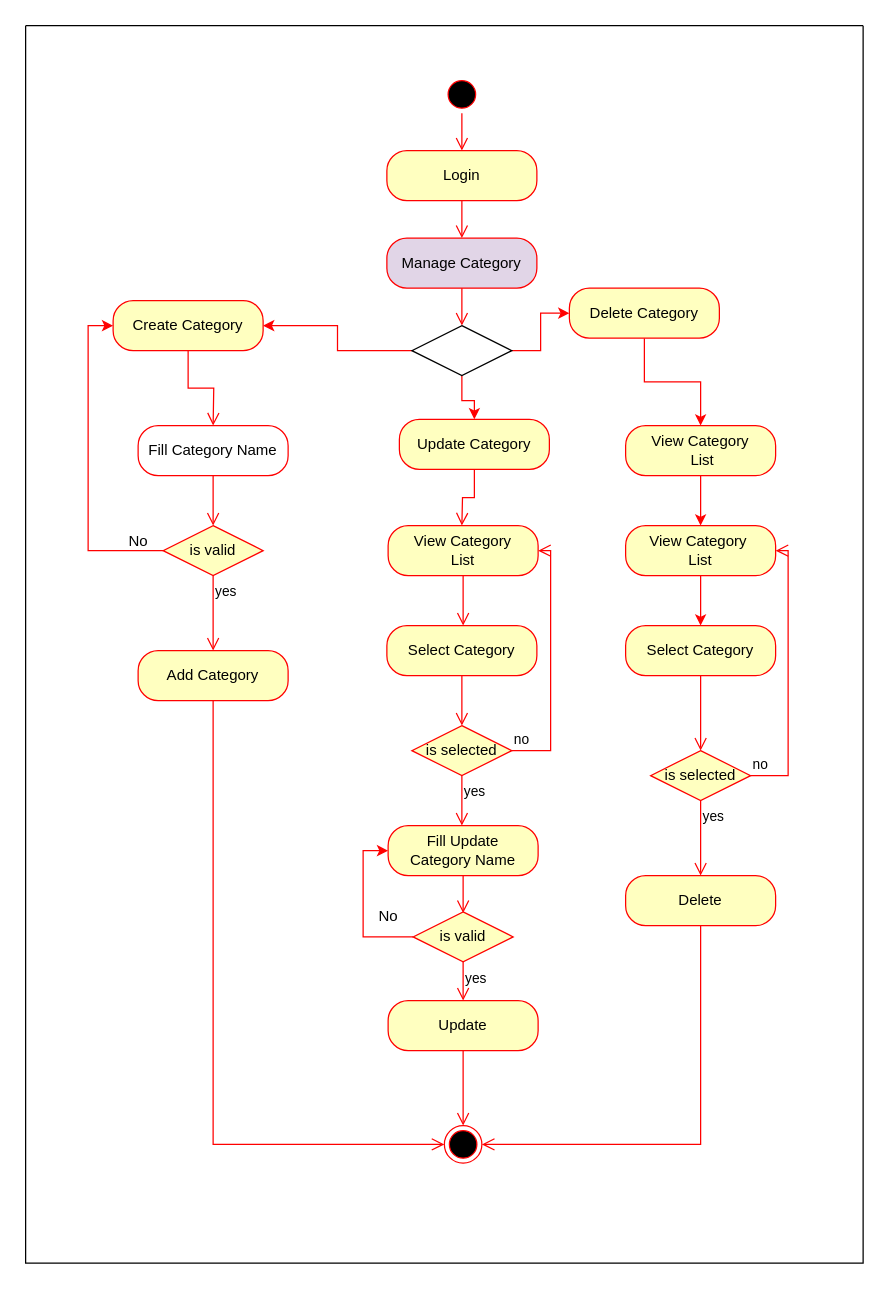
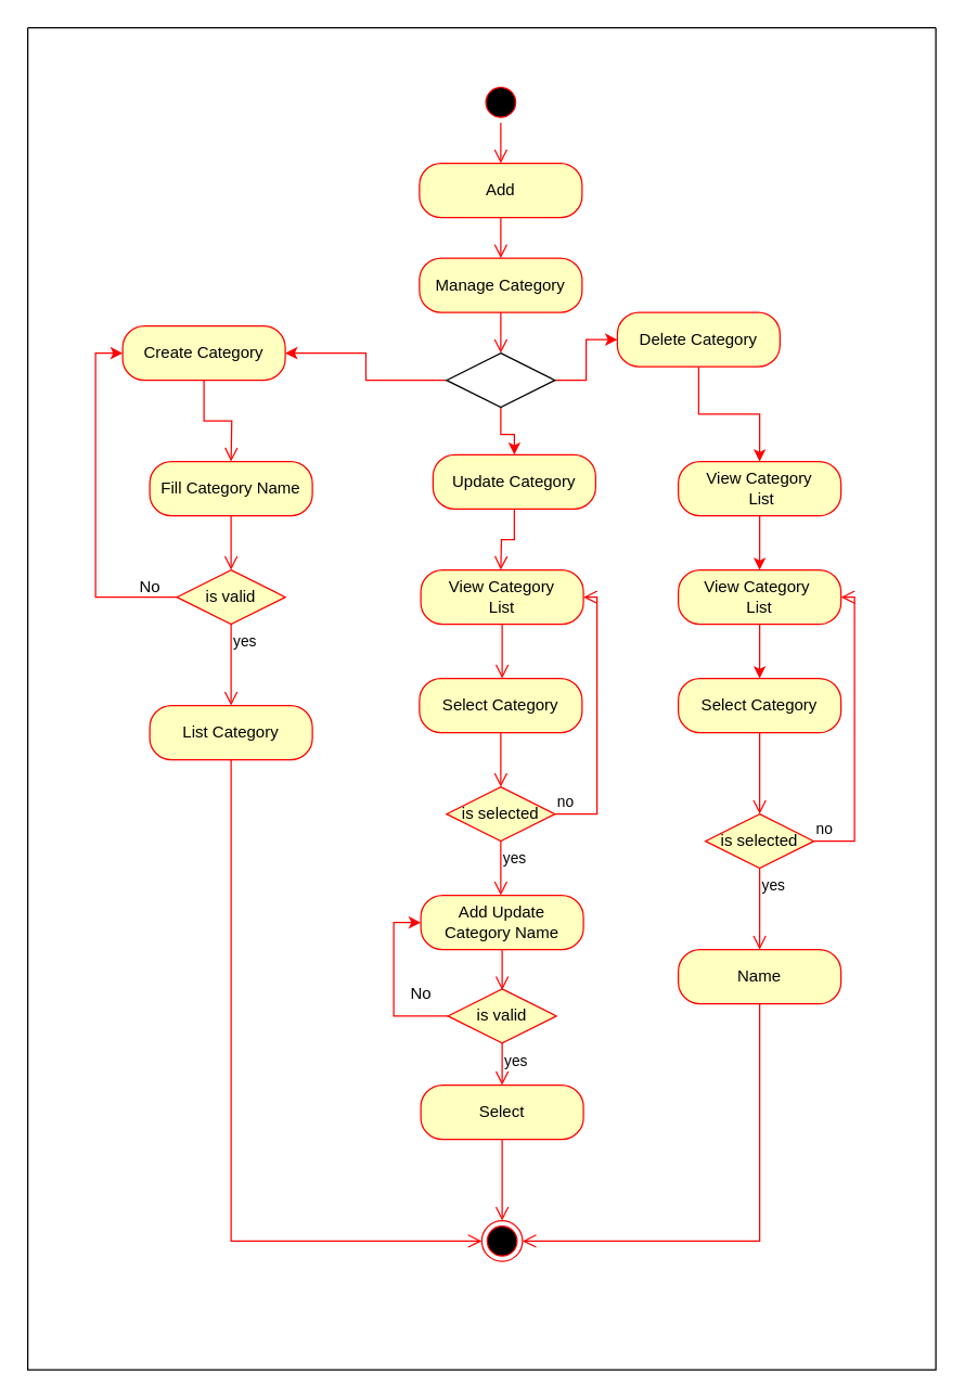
  <mxCell id="0" />
  <mxCell id="1" parent="0" />
  <mxCell id="2" value="" style="ellipse;html=1;shape=startState;fillColor=#000000;strokeColor=#ff0000;" parent="1" vertex="1"><mxGeometry x="354" y="60" width="30" height="30" as="geometry" /></mxCell>
  <mxCell id="3" value="" style="edgeStyle=orthogonalEdgeStyle;html=1;verticalAlign=bottom;endArrow=open;endSize=8;strokeColor=#FF0000;rounded=0;" parent="1" source="2" edge="1"><mxGeometry relative="1" as="geometry"><mxPoint x="369" y="120" as="targetPoint" /></mxGeometry></mxCell>
- <mxCell id="4" value="Login" style="rounded=1;whiteSpace=wrap;html=1;arcSize=40;fontColor=#000000;fillColor=#ffffc0;strokeColor=#ff0000;" parent="1" vertex="1"><mxGeometry x="309" y="120" width="120" height="40" as="geometry" /></mxCell>
+ <mxCell id="4" value="Add" style="rounded=1;whiteSpace=wrap;html=1;arcSize=40;fontColor=#000000;fillColor=#ffffc0;strokeColor=#ff0000;" parent="1" vertex="1"><mxGeometry x="309" y="120" width="120" height="40" as="geometry" /></mxCell>
  <mxCell id="5" value="" style="edgeStyle=orthogonalEdgeStyle;html=1;verticalAlign=bottom;endArrow=open;endSize=8;strokeColor=#FF0000;rounded=0;" parent="1" source="4" edge="1"><mxGeometry relative="1" as="geometry"><mxPoint x="369" y="190" as="targetPoint" /></mxGeometry></mxCell>
- <mxCell id="6" value="Manage Category" style="rounded=1;whiteSpace=wrap;html=1;arcSize=40;fontColor=#000000;fillColor=#e1d5e7;strokeColor=#ff0000;" parent="1" vertex="1"><mxGeometry x="309" y="190" width="120" height="40" as="geometry" /></mxCell>
+ <mxCell id="6" value="Manage Category" style="rounded=1;whiteSpace=wrap;html=1;arcSize=40;fontColor=#000000;fillColor=#ffffc0;strokeColor=#ff0000;" parent="1" vertex="1"><mxGeometry x="309" y="190" width="120" height="40" as="geometry" /></mxCell>
  <mxCell id="7" value="" style="edgeStyle=orthogonalEdgeStyle;html=1;verticalAlign=bottom;endArrow=open;endSize=8;strokeColor=#FF0000;rounded=0;" parent="1" source="6" edge="1"><mxGeometry relative="1" as="geometry"><mxPoint x="369" y="260" as="targetPoint" /></mxGeometry></mxCell>
  <mxCell id="8" value="" style="edgeStyle=orthogonalEdgeStyle;rounded=0;orthogonalLoop=1;jettySize=auto;html=1;strokeColor=#FF0000;" parent="1" source="11" target="12" edge="1"><mxGeometry relative="1" as="geometry" /></mxCell>
  <mxCell id="9" value="" style="edgeStyle=orthogonalEdgeStyle;rounded=0;orthogonalLoop=1;jettySize=auto;html=1;strokeColor=#FF0000;" parent="1" source="11" target="22" edge="1"><mxGeometry relative="1" as="geometry" /></mxCell>
  <mxCell id="10" value="" style="edgeStyle=orthogonalEdgeStyle;rounded=0;orthogonalLoop=1;jettySize=auto;html=1;strokeColor=#FF0000;" parent="1" source="11" target="40" edge="1"><mxGeometry relative="1" as="geometry" /></mxCell>
  <mxCell id="11" value="" style="rhombus;whiteSpace=wrap;html=1;" parent="1" vertex="1"><mxGeometry x="329" y="260" width="80" height="40" as="geometry" /></mxCell>
  <mxCell id="12" value="Create Category" style="rounded=1;whiteSpace=wrap;html=1;arcSize=40;fontColor=#000000;fillColor=#ffffc0;strokeColor=#ff0000;" parent="1" vertex="1"><mxGeometry x="90" y="240" width="120" height="40" as="geometry" /></mxCell>
  <mxCell id="13" value="" style="edgeStyle=orthogonalEdgeStyle;html=1;verticalAlign=bottom;endArrow=open;endSize=8;strokeColor=#FF0000;rounded=0;" parent="1" source="12" edge="1"><mxGeometry relative="1" as="geometry"><mxPoint x="170" y="340" as="targetPoint" /></mxGeometry></mxCell>
- <mxCell id="14" value="Fill Category Name" style="rounded=1;whiteSpace=wrap;html=1;arcSize=40;fontColor=#000000;fillColor=#ffffff;strokeColor=#ff0000;" parent="1" vertex="1"><mxGeometry x="110" y="340" width="120" height="40" as="geometry" /></mxCell>
+ <mxCell id="14" value="Fill Category Name" style="rounded=1;whiteSpace=wrap;html=1;arcSize=40;fontColor=#000000;fillColor=#ffffc0;strokeColor=#ff0000;" parent="1" vertex="1"><mxGeometry x="110" y="340" width="120" height="40" as="geometry" /></mxCell>
  <mxCell id="15" value="" style="edgeStyle=orthogonalEdgeStyle;html=1;verticalAlign=bottom;endArrow=open;endSize=8;strokeColor=#FF0000;rounded=0;" parent="1" source="14" edge="1"><mxGeometry relative="1" as="geometry"><mxPoint x="170" y="420" as="targetPoint" /></mxGeometry></mxCell>
  <mxCell id="16" style="edgeStyle=orthogonalEdgeStyle;rounded=0;orthogonalLoop=1;jettySize=auto;html=1;entryX=0;entryY=0.5;entryDx=0;entryDy=0;exitX=0;exitY=0.5;exitDx=0;exitDy=0;strokeColor=#FF0000;" parent="1" source="17" target="12" edge="1"><mxGeometry relative="1" as="geometry" /></mxCell>
  <mxCell id="17" value="is valid" style="rhombus;whiteSpace=wrap;html=1;fontColor=#000000;fillColor=#ffffc0;strokeColor=#ff0000;" parent="1" vertex="1"><mxGeometry x="130" y="420" width="80" height="40" as="geometry" /></mxCell>
  <mxCell id="18" value="yes" style="edgeStyle=orthogonalEdgeStyle;html=1;align=left;verticalAlign=top;endArrow=open;endSize=8;strokeColor=#FF0000;rounded=0;" parent="1" source="17" edge="1"><mxGeometry x="-1" relative="1" as="geometry"><mxPoint x="170" y="520" as="targetPoint" /></mxGeometry></mxCell>
- <mxCell id="19" value="Add Category" style="rounded=1;whiteSpace=wrap;html=1;arcSize=40;fontColor=#000000;fillColor=#ffffc0;strokeColor=#ff0000;" parent="1" vertex="1"><mxGeometry x="110" y="520" width="120" height="40" as="geometry" /></mxCell>
+ <mxCell id="19" value="List Category" style="rounded=1;whiteSpace=wrap;html=1;arcSize=40;fontColor=#000000;fillColor=#ffffc0;strokeColor=#ff0000;" parent="1" vertex="1"><mxGeometry x="110" y="520" width="120" height="40" as="geometry" /></mxCell>
  <mxCell id="20" value="" style="edgeStyle=orthogonalEdgeStyle;html=1;verticalAlign=bottom;endArrow=open;endSize=8;strokeColor=#FF0000;rounded=0;entryX=0;entryY=0.5;entryDx=0;entryDy=0;exitX=0.5;exitY=1;exitDx=0;exitDy=0;" parent="1" source="19" target="52" edge="1"><mxGeometry relative="1" as="geometry"><mxPoint x="170" y="620" as="targetPoint" /></mxGeometry></mxCell>
  <mxCell id="21" value="No" style="text;html=1;align=center;verticalAlign=middle;resizable=0;points=[];autosize=1;strokeColor=none;fillColor=none;" parent="1" vertex="1"><mxGeometry x="90" y="418" width="40" height="30" as="geometry" /></mxCell>
  <mxCell id="22" value="Update Category" style="rounded=1;whiteSpace=wrap;html=1;arcSize=40;fontColor=#000000;fillColor=#ffffc0;strokeColor=#ff0000;" parent="1" vertex="1"><mxGeometry x="319" y="335" width="120" height="40" as="geometry" /></mxCell>
  <mxCell id="23" value="" style="edgeStyle=orthogonalEdgeStyle;html=1;verticalAlign=bottom;endArrow=open;endSize=8;strokeColor=#FF0000;rounded=0;" parent="1" source="22" edge="1"><mxGeometry relative="1" as="geometry"><mxPoint x="369" y="420" as="targetPoint" /></mxGeometry></mxCell>
  <mxCell id="24" value="View Category &lt;br&gt;List" style="rounded=1;whiteSpace=wrap;html=1;arcSize=40;fontColor=#000000;fillColor=#ffffc0;strokeColor=#ff0000;" parent="1" vertex="1"><mxGeometry x="310" y="420" width="120" height="40" as="geometry" /></mxCell>
  <mxCell id="25" value="" style="edgeStyle=orthogonalEdgeStyle;html=1;verticalAlign=bottom;endArrow=open;endSize=8;strokeColor=#FF0000;rounded=0;" parent="1" source="24" edge="1"><mxGeometry relative="1" as="geometry"><mxPoint x="370" y="500" as="targetPoint" /></mxGeometry></mxCell>
  <mxCell id="26" value="Select Category" style="rounded=1;whiteSpace=wrap;html=1;arcSize=40;fontColor=#000000;fillColor=#ffffc0;strokeColor=#ff0000;" parent="1" vertex="1"><mxGeometry x="309" y="500" width="120" height="40" as="geometry" /></mxCell>
  <mxCell id="27" value="" style="edgeStyle=orthogonalEdgeStyle;html=1;verticalAlign=bottom;endArrow=open;endSize=8;strokeColor=#FF0000;rounded=0;" parent="1" source="26" edge="1"><mxGeometry relative="1" as="geometry"><mxPoint x="369" y="580" as="targetPoint" /></mxGeometry></mxCell>
  <mxCell id="28" value="is selected" style="rhombus;whiteSpace=wrap;html=1;fontColor=#000000;fillColor=#ffffc0;strokeColor=#ff0000;" parent="1" vertex="1"><mxGeometry x="329" y="580" width="80" height="40" as="geometry" /></mxCell>
  <mxCell id="29" value="no" style="edgeStyle=orthogonalEdgeStyle;html=1;align=left;verticalAlign=bottom;endArrow=open;endSize=8;strokeColor=#FF0000;rounded=0;entryX=1;entryY=0.5;entryDx=0;entryDy=0;exitX=1;exitY=0.5;exitDx=0;exitDy=0;" parent="1" source="28" target="24" edge="1"><mxGeometry x="-1" relative="1" as="geometry"><mxPoint x="509" y="600" as="targetPoint" /></mxGeometry></mxCell>
  <mxCell id="30" value="yes" style="edgeStyle=orthogonalEdgeStyle;html=1;align=left;verticalAlign=top;endArrow=open;endSize=8;strokeColor=#FF0000;rounded=0;" parent="1" source="28" edge="1"><mxGeometry x="-1" relative="1" as="geometry"><mxPoint x="369" y="660" as="targetPoint" /></mxGeometry></mxCell>
- <mxCell id="31" value="Fill Update &lt;br&gt;Category Name" style="rounded=1;whiteSpace=wrap;html=1;arcSize=40;fontColor=#000000;fillColor=#ffffc0;strokeColor=#ff0000;" parent="1" vertex="1"><mxGeometry x="310" y="660" width="120" height="40" as="geometry" /></mxCell>
+ <mxCell id="31" value="Add Update &lt;br&gt;Category Name" style="rounded=1;whiteSpace=wrap;html=1;arcSize=40;fontColor=#000000;fillColor=#ffffc0;strokeColor=#ff0000;" parent="1" vertex="1"><mxGeometry x="310" y="660" width="120" height="40" as="geometry" /></mxCell>
  <mxCell id="32" value="" style="edgeStyle=orthogonalEdgeStyle;html=1;verticalAlign=bottom;endArrow=open;endSize=8;strokeColor=#FF0000;rounded=0;" parent="1" source="31" edge="1"><mxGeometry relative="1" as="geometry"><mxPoint x="370" y="730" as="targetPoint" /></mxGeometry></mxCell>
  <mxCell id="33" style="edgeStyle=orthogonalEdgeStyle;rounded=0;orthogonalLoop=1;jettySize=auto;html=1;entryX=0;entryY=0.5;entryDx=0;entryDy=0;exitX=0;exitY=0.5;exitDx=0;exitDy=0;strokeColor=#FF0000;" parent="1" source="34" target="31" edge="1"><mxGeometry relative="1" as="geometry" /></mxCell>
  <mxCell id="34" value="is valid" style="rhombus;whiteSpace=wrap;html=1;fontColor=#000000;fillColor=#ffffc0;strokeColor=#ff0000;" parent="1" vertex="1"><mxGeometry x="330" y="729" width="80" height="40" as="geometry" /></mxCell>
  <mxCell id="35" value="yes" style="edgeStyle=orthogonalEdgeStyle;html=1;align=left;verticalAlign=top;endArrow=open;endSize=8;strokeColor=#FF0000;rounded=0;" parent="1" source="34" edge="1"><mxGeometry x="-1" relative="1" as="geometry"><mxPoint x="370" y="800" as="targetPoint" /></mxGeometry></mxCell>
- <mxCell id="36" value="Update" style="rounded=1;whiteSpace=wrap;html=1;arcSize=40;fontColor=#000000;fillColor=#ffffc0;strokeColor=#ff0000;" parent="1" vertex="1"><mxGeometry x="310" y="800" width="120" height="40" as="geometry" /></mxCell>
+ <mxCell id="36" value="Select" style="rounded=1;whiteSpace=wrap;html=1;arcSize=40;fontColor=#000000;fillColor=#ffffc0;strokeColor=#ff0000;" parent="1" vertex="1"><mxGeometry x="310" y="800" width="120" height="40" as="geometry" /></mxCell>
  <mxCell id="37" value="" style="edgeStyle=orthogonalEdgeStyle;html=1;verticalAlign=bottom;endArrow=open;endSize=8;strokeColor=#FF0000;rounded=0;" parent="1" source="36" edge="1"><mxGeometry relative="1" as="geometry"><mxPoint x="370" y="900" as="targetPoint" /></mxGeometry></mxCell>
  <mxCell id="38" value="No" style="text;html=1;align=center;verticalAlign=middle;resizable=0;points=[];autosize=1;strokeColor=none;fillColor=none;" parent="1" vertex="1"><mxGeometry x="290" y="718" width="40" height="30" as="geometry" /></mxCell>
  <mxCell id="39" value="" style="edgeStyle=orthogonalEdgeStyle;rounded=0;orthogonalLoop=1;jettySize=auto;html=1;strokeColor=#FF0000;" parent="1" source="40" target="42" edge="1"><mxGeometry relative="1" as="geometry" /></mxCell>
  <mxCell id="40" value="Delete Category" style="rounded=1;whiteSpace=wrap;html=1;arcSize=40;fontColor=#000000;fillColor=#ffffc0;strokeColor=#ff0000;" parent="1" vertex="1"><mxGeometry x="455" y="230" width="120" height="40" as="geometry" /></mxCell>
  <mxCell id="41" value="" style="edgeStyle=orthogonalEdgeStyle;rounded=0;orthogonalLoop=1;jettySize=auto;html=1;strokeColor=#FF0000;" parent="1" source="42" target="44" edge="1"><mxGeometry relative="1" as="geometry" /></mxCell>
  <mxCell id="42" value="View Category&lt;br&gt;&amp;nbsp;List" style="rounded=1;whiteSpace=wrap;html=1;arcSize=40;fontColor=#000000;fillColor=#ffffc0;strokeColor=#ff0000;" parent="1" vertex="1"><mxGeometry x="500" y="340" width="120" height="40" as="geometry" /></mxCell>
  <mxCell id="43" value="" style="edgeStyle=orthogonalEdgeStyle;rounded=0;orthogonalLoop=1;jettySize=auto;html=1;strokeColor=#FF0000;" parent="1" source="44" target="45" edge="1"><mxGeometry relative="1" as="geometry" /></mxCell>
  <mxCell id="44" value="View Category&amp;nbsp;&lt;br&gt;List" style="rounded=1;whiteSpace=wrap;html=1;arcSize=40;fontColor=#000000;fillColor=#ffffc0;strokeColor=#ff0000;" parent="1" vertex="1"><mxGeometry x="500" y="420" width="120" height="40" as="geometry" /></mxCell>
  <mxCell id="45" value="Select Category" style="rounded=1;whiteSpace=wrap;html=1;arcSize=40;fontColor=#000000;fillColor=#ffffc0;strokeColor=#ff0000;" parent="1" vertex="1"><mxGeometry x="500" y="500" width="120" height="40" as="geometry" /></mxCell>
  <mxCell id="46" value="" style="edgeStyle=orthogonalEdgeStyle;html=1;verticalAlign=bottom;endArrow=open;endSize=8;strokeColor=#FF0000;rounded=0;" parent="1" source="45" edge="1"><mxGeometry relative="1" as="geometry"><mxPoint x="560" y="600" as="targetPoint" /></mxGeometry></mxCell>
  <mxCell id="47" value="is selected" style="rhombus;whiteSpace=wrap;html=1;fontColor=#000000;fillColor=#ffffc0;strokeColor=#ff0000;" parent="1" vertex="1"><mxGeometry x="520" y="600" width="80" height="40" as="geometry" /></mxCell>
  <mxCell id="48" value="no" style="edgeStyle=orthogonalEdgeStyle;html=1;align=left;verticalAlign=bottom;endArrow=open;endSize=8;strokeColor=#FF0000;rounded=0;entryX=1;entryY=0.5;entryDx=0;entryDy=0;exitX=1;exitY=0.5;exitDx=0;exitDy=0;" parent="1" source="47" target="44" edge="1"><mxGeometry x="-1" relative="1" as="geometry"><mxPoint x="700" y="620" as="targetPoint" /><Array as="points"><mxPoint x="630" y="620" /><mxPoint x="630" y="440" /></Array></mxGeometry></mxCell>
  <mxCell id="49" value="yes" style="edgeStyle=orthogonalEdgeStyle;html=1;align=left;verticalAlign=top;endArrow=open;endSize=8;strokeColor=#FF0000;rounded=0;" parent="1" source="47" edge="1"><mxGeometry x="-1" relative="1" as="geometry"><mxPoint x="560" y="700" as="targetPoint" /></mxGeometry></mxCell>
- <mxCell id="50" value="Delete" style="rounded=1;whiteSpace=wrap;html=1;arcSize=40;fontColor=#000000;fillColor=#ffffc0;strokeColor=#ff0000;" parent="1" vertex="1"><mxGeometry x="500" y="700" width="120" height="40" as="geometry" /></mxCell>
+ <mxCell id="50" value="Name" style="rounded=1;whiteSpace=wrap;html=1;arcSize=40;fontColor=#000000;fillColor=#ffffc0;strokeColor=#ff0000;" parent="1" vertex="1"><mxGeometry x="500" y="700" width="120" height="40" as="geometry" /></mxCell>
  <mxCell id="51" value="" style="edgeStyle=orthogonalEdgeStyle;html=1;verticalAlign=bottom;endArrow=open;endSize=8;strokeColor=#FF0000;rounded=0;entryX=1;entryY=0.5;entryDx=0;entryDy=0;exitX=0.5;exitY=1;exitDx=0;exitDy=0;" parent="1" source="50" target="52" edge="1"><mxGeometry relative="1" as="geometry"><mxPoint x="560" y="800" as="targetPoint" /></mxGeometry></mxCell>
  <mxCell id="52" value="" style="ellipse;html=1;shape=endState;fillColor=#000000;strokeColor=#ff0000;" parent="1" vertex="1"><mxGeometry x="355" y="900" width="30" height="30" as="geometry" /></mxCell>
  <mxCell id="53" value="" style="swimlane;startSize=0;" parent="1" vertex="1"><mxGeometry x="20" y="20" width="670" height="990" as="geometry" /></mxCell>
